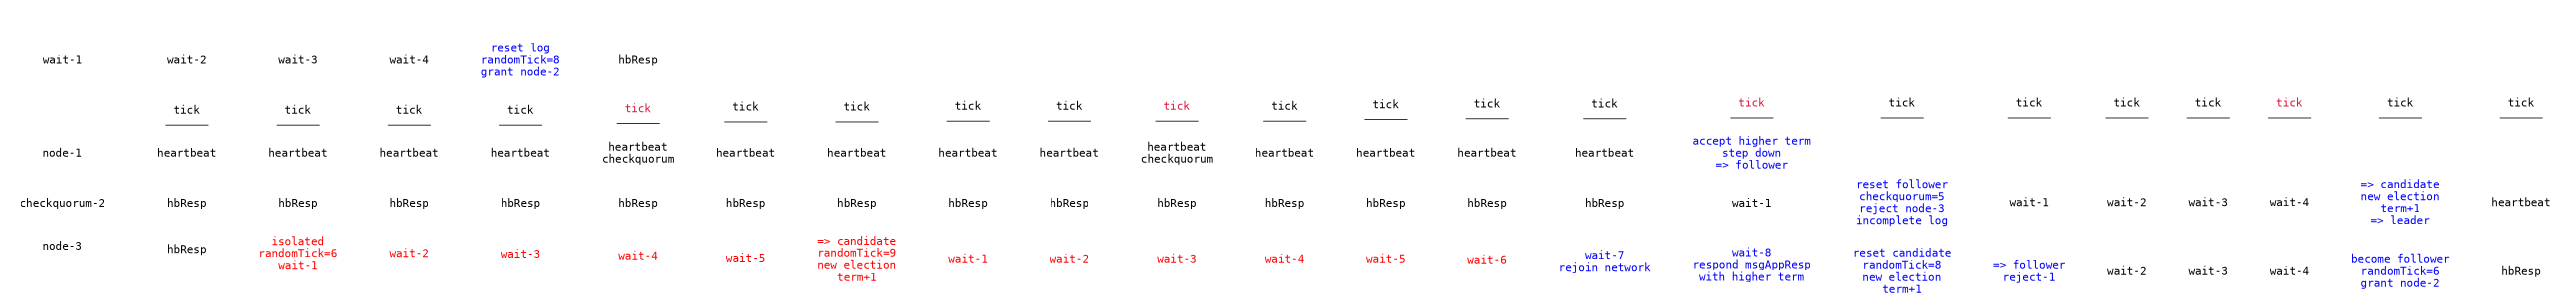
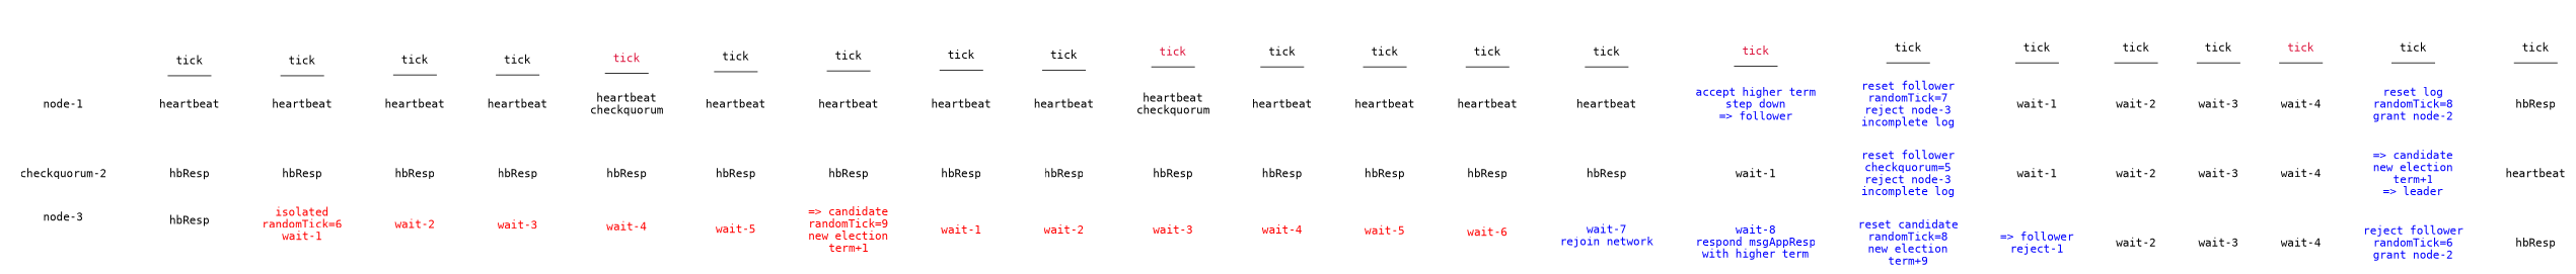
  digraph {
    fontname="DejaVu Sans Mono"
    rankdir=LR
    node [fontname="DejaVu Sans Mono" shape=plaintext]
    edge [fontname="DejaVu Sans Mono" style=invis]
    n1 [label=tick shape=underline]
    n2 [label=tick shape=underline]
    n3 [label=tick shape=underline]
    n4 [label=tick shape=underline]
    n5 [fontcolor=crimson label=tick shape=underline]
    n6 [label=tick shape=underline]
    n7 [label=tick shape=underline]
    n8 [label=tick shape=underline]
    n9 [label=tick shape=underline]
    n10 [fontcolor=crimson label=tick shape=underline]
    n11 [label=tick shape=underline]
    n12 [label=tick shape=underline]
    n13 [label=tick shape=underline]
    n14 [label=tick shape=underline]
    n15 [fontcolor=crimson label=tick shape=underline]
    n16 [label=tick shape=underline]
    n17 [label=tick shape=underline]
    n18 [label=tick shape=underline]
    n19 [label=tick shape=underline]
    n20 [fontcolor=crimson label=tick shape=underline]
    n21 [label=tick shape=underline]
    n22 [label=tick shape=underline]
    n23 [label="---LAYOUT---" style=invis]
    n24 [label="     node-1     "]
    n25 [label=heartbeat]
    n26 [label="checkquorum-2"]
    n27 [label=hbResp]
    n28 [label="     node-3     "]
    n29 [label=hbResp]
    n30 [label=heartbeat]
    n31 [label=heartbeat]
    n32 [label=heartbeat]
    n33 [label="heartbeat\ncheckquorum"]
    n34 [label=heartbeat]
    n35 [label=heartbeat]
    n36 [label=heartbeat]
    n37 [label=heartbeat]
    n38 [label="heartbeat\ncheckquorum"]
    n39 [label=heartbeat]
    n40 [label=heartbeat]
    n41 [label=heartbeat]
    n42 [label=heartbeat]
    n43 [fontcolor=blue label="accept higher term\nstep down\n=> follower"]
+   n44 [fontcolor=blue label="reset follower\nrandomTick=7\nreject node-3\nincomplete log"]
    n45 [label="wait-1"]
    n46 [label="wait-2"]
    n47 [label="wait-3"]
    n48 [label="wait-4"]
    n49 [fontcolor=blue label="reset log\nrandomTick=8\ngrant node-2"]
    n50 [label=hbResp]
    n51 [label=hbResp]
    n52 [label=hbResp]
    n53 [label=hbResp]
    n54 [label=hbResp]
    n55 [label=hbResp]
    n56 [label=hbResp]
    n57 [label=hbResp]
    n58 [label=hbResp]
    n59 [label=hbResp]
    n60 [label=hbResp]
    n61 [label=hbResp]
    n62 [label=hbResp]
    n63 [label=hbResp]
    n64 [label="wait-1"]
    n65 [fontcolor=blue label="reset follower\ncheckquorum=5\nreject node-3\nincomplete log"]
    n66 [label="wait-1"]
    n67 [label="wait-2"]
    n68 [label="wait-3"]
    n69 [label="wait-4"]
    n70 [fontcolor=blue label="=> candidate\nnew election\nterm+1\n=> leader"]
    n71 [label=heartbeat]
    n72 [fontcolor=red label="isolated\nrandomTick=6\nwait-1"]
    n73 [fontcolor=red label="wait-2"]
    n74 [fontcolor=red label="wait-3"]
    n75 [fontcolor=red label="wait-4"]
    n76 [fontcolor=red label="wait-5"]
    n77 [fontcolor=red label="=> candidate\nrandomTick=9\nnew election\nterm+1"]
    n78 [fontcolor=red label="wait-1"]
    n79 [fontcolor=red label="wait-2"]
    n80 [fontcolor=red label="wait-3"]
    n81 [fontcolor=red label="wait-4"]
    n82 [fontcolor=red label="wait-5"]
    n83 [fontcolor=red label="wait-6"]
    n84 [fontcolor=blue label="wait-7\nrejoin network"]
    n85 [fontcolor=blue label="wait-8\nrespond msgAppResp\nwith higher term"]
-   n86 [fontcolor=blue label="reset candidate\nrandomTick=8\nnew election\nterm+1"]
+   n86 [fontcolor=blue label="reset candidate\nrandomTick=8\nnew election\nterm+9"]
    n87 [fontcolor=blue label="=> follower\nreject-1"]
    n88 [label="wait-2"]
    n89 [label="wait-3"]
    n90 [label="wait-4"]
-   n91 [fontcolor=blue label="become follower\nrandomTick=6\ngrant node-2"]
+   n91 [fontcolor=blue label="reject follower\nrandomTick=6\ngrant node-2"]
    n92 [label=hbResp]
    header [style=invis shape=""]
    subgraph sub_1 {
      n23
      n24
      n25
      n26
      n27
      n28
      n29
      n30
      n31
      n32
      n33
      n34
      n35
      n36
      n37
      n38
      n39
      n40
      n41
      n42
      n43
+     n44
      n45
      n46
      n47
      n48
      n49
      n50
      n51
      n52
      n53
      n54
      n55
      n56
      n57
      n58
      n59
      n60
      n61
      n62
      n63
      n64
      n65
      n66
      n67
      n68
      n69
      n70
      n71
      n72
      n73
      n74
      n75
      n76
      n77
      n78
      n79
      n80
      n81
      n82
      n83
      n84
      n85
      n86
      n87
      n88
      n89
      n90
      n91
      n92
      subgraph sub_2 {
        n1
        n2
        n3
        n4
        n5
        n6
        n7
        n8
        n9
        n10
        n11
        n12
        n13
        n14
        n15
        n16
        n17
        n18
        n19
        n20
        n21
        n22
      }
    }
    subgraph sub_3 {
      rank=same
      n23
      n24
      n26
      n28
    }
    subgraph sub_4 {
      rank=same
      n5
      n33
      n54
      n75
    }
    subgraph sub_5 {
      rank=same
      n10
      n38
      n59
      n80
    }
    subgraph sub_6 {
      rank=same
      n15
      n43
      n64
      n85
    }
    n1 -> n2
    n2 -> n3
    n3 -> n4
    n4 -> n5
    n5 -> n6
    n6 -> n7
    n7 -> n8
    n8 -> n9
    n9 -> n10
    n10 -> n11
    n11 -> n12
    n12 -> n13
    n13 -> n14
    n14 -> n15
    n15 -> n16
    n16 -> n17
    n17 -> n18
    n18 -> n19
    n19 -> n20
    n20 -> n21
    n21 -> n22
    n23 -> n1
    n23 -> n24
    n24 -> n25
    n24 -> n26
    n25 -> n30
    n26 -> n27
    n26 -> n28
    n27 -> n51
    n28 -> n29
    n29 -> n72
    n30 -> n31
    n31 -> n32
    n32 -> n33
    n33 -> n34
    n34 -> n35
    n35 -> n36
    n36 -> n37
    n37 -> n38
    n38 -> n39
    n39 -> n40
    n40 -> n41
    n41 -> n42
    n42 -> n43
+   n43 -> n44
+   n44 -> n45
    n45 -> n46
    n46 -> n47
    n47 -> n48
    n48 -> n49
    n49 -> n50
    n51 -> n52
    n52 -> n53
    n53 -> n54
    n54 -> n55
    n55 -> n56
    n56 -> n57
    n57 -> n58
    n58 -> n59
    n59 -> n60
    n60 -> n61
    n61 -> n62
    n62 -> n63
    n63 -> n64
    n64 -> n65
    n65 -> n66
    n66 -> n67
    n67 -> n68
    n68 -> n69
    n69 -> n70
    n70 -> n71
    n72 -> n73
    n73 -> n74
    n74 -> n75
    n75 -> n76
    n76 -> n77
    n77 -> n78
    n78 -> n79
    n79 -> n80
    n80 -> n81
    n81 -> n82
    n82 -> n83
    n83 -> n84
    n84 -> n85
    n85 -> n86
    n86 -> n87
    n87 -> n88
    n88 -> n89
    n89 -> n90
    n90 -> n91
    n91 -> n92
  }
